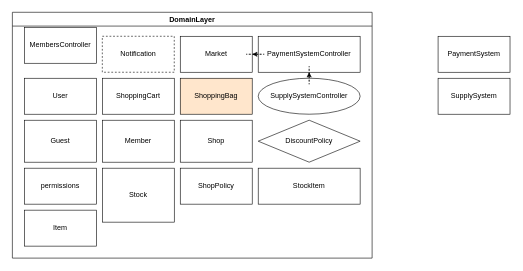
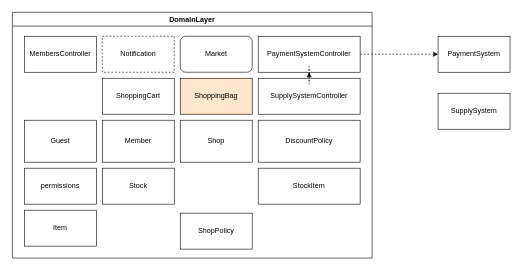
  <mxCell id="0" />
  <mxCell id="1" parent="0" />
- <mxCell id="2" value="Market" style="rounded=0;whiteSpace=wrap;html=1;" parent="1" vertex="1"><mxGeometry x="300" y="60" width="120" height="60" as="geometry" /></mxCell>
- <mxCell id="3" value="User" style="rounded=0;whiteSpace=wrap;html=1;" parent="1" vertex="1"><mxGeometry x="40" y="130" width="120" height="60" as="geometry" /></mxCell>
+ <mxCell id="2" value="Market" style="whiteSpace=wrap;html=1;rounded=1;" parent="1" vertex="1"><mxGeometry x="300" y="60" width="120" height="60" as="geometry" /></mxCell>
  <mxCell id="4" value="Guest" style="rounded=0;whiteSpace=wrap;html=1;" parent="1" vertex="1"><mxGeometry x="40" y="200" width="120" height="70" as="geometry" /></mxCell>
  <mxCell id="5" value="Member" style="rounded=0;whiteSpace=wrap;html=1;" parent="1" vertex="1"><mxGeometry x="170" y="200" width="120" height="70" as="geometry" /></mxCell>
  <mxCell id="6" value="Shop" style="rounded=0;whiteSpace=wrap;html=1;" parent="1" vertex="1"><mxGeometry x="300" y="200" width="120" height="70" as="geometry" /></mxCell>
  <mxCell id="7" value="&lt;span style=&quot;text-align: left&quot;&gt;permissions&lt;/span&gt;" style="rounded=0;whiteSpace=wrap;html=1;" parent="1" vertex="1"><mxGeometry x="40" y="280" width="120" height="60" as="geometry" /></mxCell>
- <mxCell id="8" value="Stock" style="rounded=0;whiteSpace=wrap;html=1;" parent="1" vertex="1"><mxGeometry x="170" y="280" width="120" height="90" as="geometry" /></mxCell>
+ <mxCell id="8" value="Stock" style="rounded=0;whiteSpace=wrap;html=1;" parent="1" vertex="1"><mxGeometry x="170" y="280" width="120" height="60" as="geometry" /></mxCell>
  <mxCell id="9" value="PaymentSystem" style="rounded=0;whiteSpace=wrap;html=1;" parent="1" vertex="1"><mxGeometry x="730" y="60" width="120" height="60" as="geometry" /></mxCell>
- <mxCell id="10" value="SupplySystem&lt;br&gt;" style="rounded=0;whiteSpace=wrap;html=1;" parent="1" vertex="1"><mxGeometry x="730" y="130" width="120" height="60" as="geometry" /></mxCell>
+ <mxCell id="10" value="SupplySystem&lt;br&gt;" style="rounded=0;whiteSpace=wrap;html=1;" parent="1" vertex="1"><mxGeometry x="730" y="155" width="120" height="60" as="geometry" /></mxCell>
  <mxCell id="11" value="&lt;span style=&quot;text-align: left&quot;&gt;Notification&lt;/span&gt;" style="rounded=0;whiteSpace=wrap;html=1;dashed=1;" parent="1" vertex="1"><mxGeometry x="170" y="60" width="120" height="60" as="geometry" /></mxCell>
  <mxCell id="12" value="ShoppingCart" style="rounded=0;whiteSpace=wrap;html=1;" parent="1" vertex="1"><mxGeometry x="170" y="130" width="120" height="60" as="geometry" /></mxCell>
- <mxCell id="13" value="MembersController" style="rounded=0;whiteSpace=wrap;html=1;" parent="1" vertex="1"><mxGeometry x="40" y="45" width="120" height="60" as="geometry" /></mxCell>
+ <mxCell id="13" value="MembersController" style="rounded=0;whiteSpace=wrap;html=1;" parent="1" vertex="1"><mxGeometry x="40" y="60" width="120" height="60" as="geometry" /></mxCell>
  <mxCell id="14" value="&lt;span&gt;Item&lt;/span&gt;" style="rounded=0;whiteSpace=wrap;html=1;" parent="1" vertex="1"><mxGeometry x="40" y="350" width="120" height="60" as="geometry" /></mxCell>
  <mxCell id="15" value="ShoppingBag" style="rounded=0;whiteSpace=wrap;html=1;fillColor=#ffe6cc;" parent="1" vertex="1"><mxGeometry x="300" y="130" width="120" height="60" as="geometry" /></mxCell>
  <mxCell id="16" value="DomainLayer" style="swimlane;" vertex="1" parent="1"><mxGeometry x="20" y="20" width="600" height="410" as="geometry" /></mxCell>
  <mxCell id="17" value="PaymentSystemController" style="rounded=0;whiteSpace=wrap;html=1;" vertex="1" parent="16"><mxGeometry x="410" y="40" width="170" height="60" as="geometry" /></mxCell>
- <mxCell id="18" value="SupplySystemController" style="ellipse;whiteSpace=wrap;html=1;" vertex="1" parent="16"><mxGeometry x="410" y="110" width="170" height="60" as="geometry" /></mxCell>
- <mxCell id="19" value="&lt;span lang=&quot;EN-US&quot; style=&quot;font-size: 9pt ; line-height: 107% ; font-family: &amp;#34;helvetica&amp;#34; , sans-serif&quot;&gt;DiscountPolicy&lt;/span&gt;" style="rhombus;whiteSpace=wrap;html=1;" parent="16" vertex="1"><mxGeometry x="410" y="180" width="170" height="70" as="geometry" /></mxCell>
- <mxCell id="20" value="ShopPolicy" style="rounded=0;whiteSpace=wrap;html=1;" parent="16" vertex="1"><mxGeometry x="280" y="260" width="120" height="60" as="geometry" /></mxCell>
+ <mxCell id="18" value="SupplySystemController" style="rounded=0;whiteSpace=wrap;html=1;" vertex="1" parent="16"><mxGeometry x="410" y="110" width="170" height="60" as="geometry" /></mxCell>
+ <mxCell id="19" value="&lt;span lang=&quot;EN-US&quot; style=&quot;font-size: 9pt ; line-height: 107% ; font-family: &amp;#34;helvetica&amp;#34; , sans-serif&quot;&gt;DiscountPolicy&lt;/span&gt;" style="rounded=0;whiteSpace=wrap;html=1;" parent="16" vertex="1"><mxGeometry x="410" y="180" width="170" height="70" as="geometry" /></mxCell>
+ <mxCell id="20" value="ShopPolicy" style="rounded=0;whiteSpace=wrap;html=1;" parent="16" vertex="1"><mxGeometry x="280" y="335" width="120" height="60" as="geometry" /></mxCell>
  <mxCell id="21" value="StockItem" style="rounded=0;whiteSpace=wrap;html=1;" parent="16" vertex="1"><mxGeometry x="410" y="260" width="170" height="60" as="geometry" /></mxCell>
- <mxCell id="22" style="edgeStyle=orthogonalEdgeStyle;rounded=0;orthogonalLoop=1;jettySize=auto;html=1;dashed=1;" edge="1" parent="1" source="17" target="2"><mxGeometry relative="1" as="geometry" /></mxCell>
+ <mxCell id="22" style="edgeStyle=orthogonalEdgeStyle;rounded=0;orthogonalLoop=1;jettySize=auto;html=1;entryX=0;entryY=0.5;entryDx=0;entryDy=0;dashed=1;" edge="1" parent="1" source="17" target="9"><mxGeometry relative="1" as="geometry" /></mxCell>
  <mxCell id="23" style="edgeStyle=orthogonalEdgeStyle;rounded=0;orthogonalLoop=1;jettySize=auto;html=1;dashed=1;" edge="1" parent="1" source="18" target="17"><mxGeometry relative="1" as="geometry" /></mxCell>
